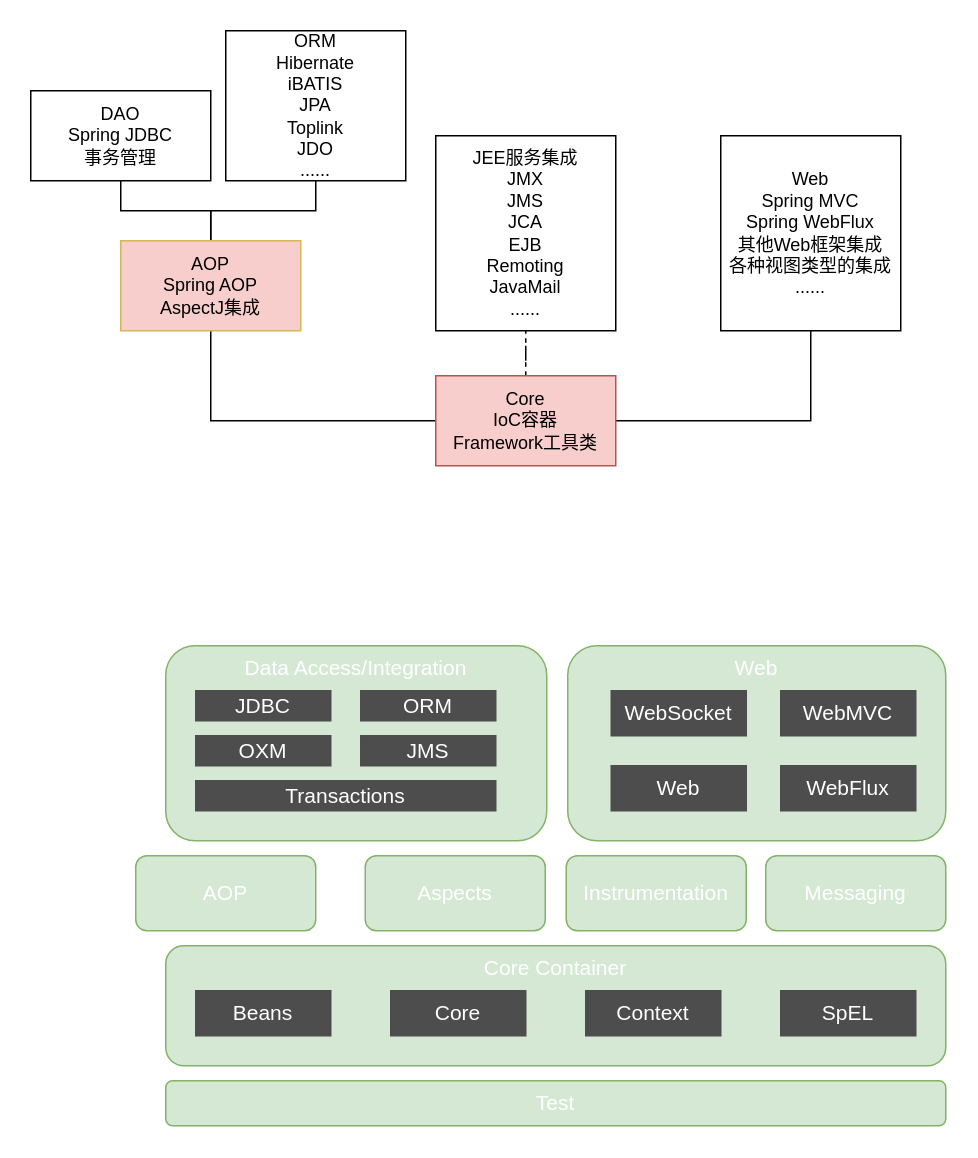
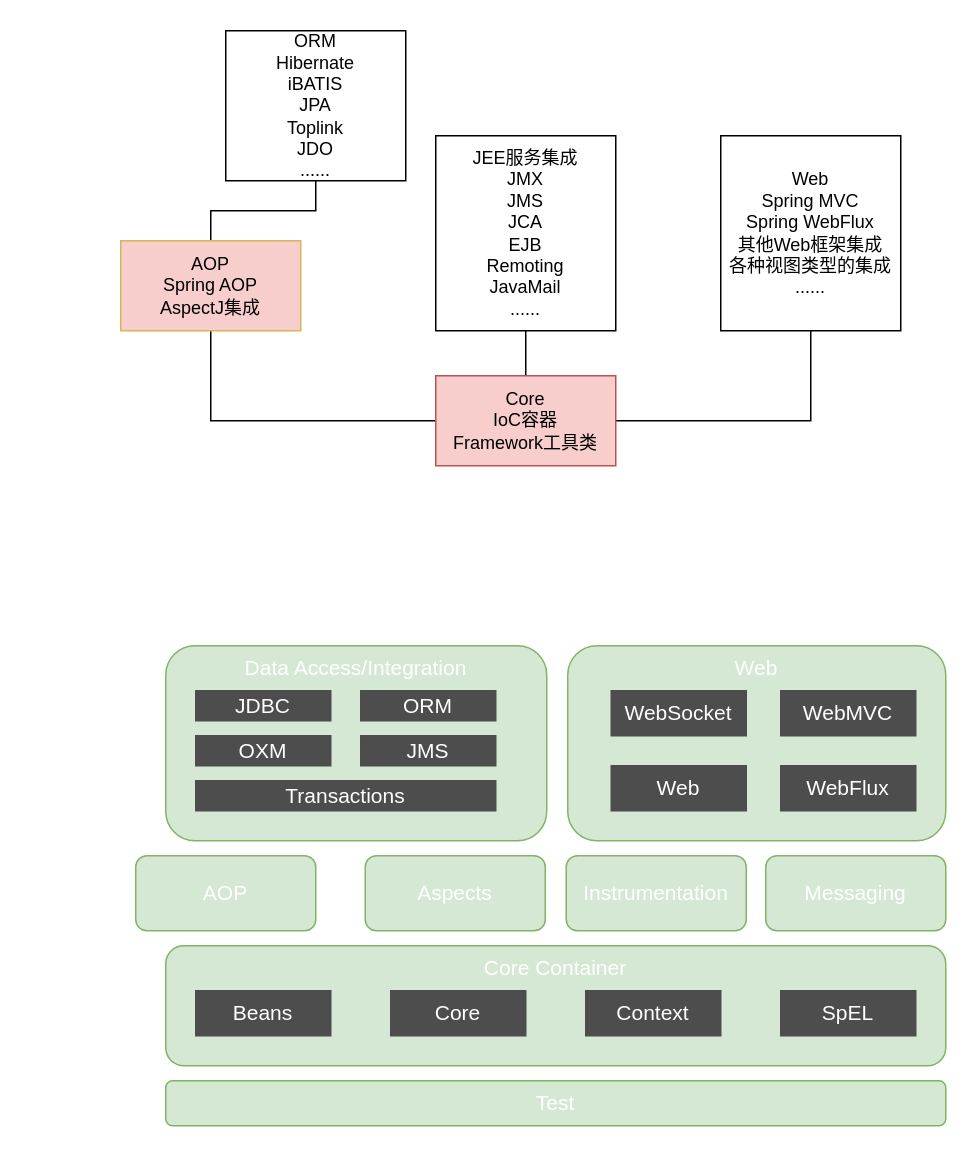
  <mxCell id="0" />
  <mxCell id="1" parent="0" />
- <mxCell id="2" value="" style="edgeStyle=orthogonalEdgeStyle;rounded=0;orthogonalLoop=1;jettySize=auto;html=1;endArrow=none;endFill=0;dashed=1;" edge="1" parent="1" source="5" target="6"><mxGeometry relative="1" as="geometry" /></mxCell>
+ <mxCell id="2" value="" style="edgeStyle=orthogonalEdgeStyle;rounded=0;orthogonalLoop=1;jettySize=auto;html=1;endArrow=none;endFill=0;" edge="1" parent="1" source="5" target="6"><mxGeometry relative="1" as="geometry" /></mxCell>
  <mxCell id="3" style="edgeStyle=orthogonalEdgeStyle;rounded=0;orthogonalLoop=1;jettySize=auto;html=1;endArrow=none;endFill=0;" edge="1" parent="1" source="5" target="10"><mxGeometry relative="1" as="geometry" /></mxCell>
  <mxCell id="4" style="edgeStyle=orthogonalEdgeStyle;rounded=0;orthogonalLoop=1;jettySize=auto;html=1;endArrow=none;endFill=0;" edge="1" parent="1" source="5" target="7"><mxGeometry relative="1" as="geometry" /></mxCell>
  <mxCell id="5" value="Core&lt;br&gt;IoC容器&lt;br&gt;Framework工具类" style="rounded=0;whiteSpace=wrap;html=1;fillColor=#f8cecc;strokeColor=#b85450;" vertex="1" parent="1"><mxGeometry x="290" y="250" width="120" height="60" as="geometry" /></mxCell>
  <mxCell id="6" value="JEE服务集成&lt;br&gt;JMX&lt;br&gt;JMS&lt;br&gt;JCA&lt;br&gt;EJB&lt;br&gt;Remoting&lt;br&gt;JavaMail&lt;br&gt;......" style="rounded=0;whiteSpace=wrap;html=1;" vertex="1" parent="1"><mxGeometry x="290" y="90" width="120" height="130" as="geometry" /></mxCell>
  <mxCell id="7" value="Web&lt;br&gt;Spring MVC&lt;br&gt;Spring WebFlux&lt;br&gt;其他Web框架集成&lt;br&gt;各种视图类型的集成&lt;br&gt;......" style="rounded=0;whiteSpace=wrap;html=1;" vertex="1" parent="1"><mxGeometry x="480" y="90" width="120" height="130" as="geometry" /></mxCell>
- <mxCell id="8" style="edgeStyle=orthogonalEdgeStyle;rounded=0;orthogonalLoop=1;jettySize=auto;html=1;endArrow=none;endFill=0;" edge="1" parent="1" source="10" target="11"><mxGeometry relative="1" as="geometry" /></mxCell>
  <mxCell id="9" style="edgeStyle=orthogonalEdgeStyle;rounded=0;orthogonalLoop=1;jettySize=auto;html=1;endArrow=none;endFill=0;" edge="1" parent="1" source="10" target="12"><mxGeometry relative="1" as="geometry" /></mxCell>
  <mxCell id="10" value="AOP&lt;br&gt;Spring AOP&lt;br&gt;AspectJ集成" style="rounded=0;whiteSpace=wrap;html=1;fillColor=#f8cecc;strokeColor=#d6b656;" vertex="1" parent="1"><mxGeometry x="80" y="160" width="120" height="60" as="geometry" /></mxCell>
- <mxCell id="11" value="DAO&lt;br&gt;Spring JDBC&lt;br&gt;事务管理" style="rounded=0;whiteSpace=wrap;html=1;" vertex="1" parent="1"><mxGeometry x="20" y="60" width="120" height="60" as="geometry" /></mxCell>
  <mxCell id="12" value="ORM&lt;br&gt;Hibernate&lt;br&gt;iBATIS&lt;br&gt;JPA&lt;br&gt;Toplink&lt;br&gt;JDO&lt;br&gt;......" style="rounded=0;whiteSpace=wrap;html=1;" vertex="1" parent="1"><mxGeometry x="150" y="20" width="120" height="100" as="geometry" /></mxCell>
  <mxCell id="13" value="Test" style="rounded=1;whiteSpace=wrap;html=1;fillColor=#d5e8d4;strokeColor=#82b366;fontColor=#FFFFFF;fontSize=14;" vertex="1" parent="1"><mxGeometry x="110" y="720" width="520" height="30" as="geometry" /></mxCell>
  <mxCell id="14" value="Core Container" style="rounded=1;whiteSpace=wrap;html=1;fontSize=14;fontColor=#FFFFFF;strokeColor=#82b366;fillColor=#d5e8d4;verticalAlign=top;" vertex="1" parent="1"><mxGeometry x="110" y="630" width="520" height="80" as="geometry" /></mxCell>
  <mxCell id="15" value="AOP" style="text;html=1;strokeColor=#82b366;fillColor=#d5e8d4;align=center;verticalAlign=middle;whiteSpace=wrap;rounded=1;fontSize=14;fontColor=#FFFFFF;" vertex="1" parent="1"><mxGeometry x="90" y="570" width="120" height="50" as="geometry" /></mxCell>
  <mxCell id="16" value="Aspects" style="text;html=1;strokeColor=#82b366;fillColor=#d5e8d4;align=center;verticalAlign=middle;whiteSpace=wrap;rounded=1;fontSize=14;fontColor=#FFFFFF;" vertex="1" parent="1"><mxGeometry x="243" y="570" width="120" height="50" as="geometry" /></mxCell>
  <mxCell id="17" value="Instrumentation" style="text;html=1;strokeColor=#82b366;fillColor=#d5e8d4;align=center;verticalAlign=middle;whiteSpace=wrap;rounded=1;fontSize=14;fontColor=#FFFFFF;" vertex="1" parent="1"><mxGeometry x="377" y="570" width="120" height="50" as="geometry" /></mxCell>
  <mxCell id="18" value="Messaging" style="text;html=1;strokeColor=#82b366;fillColor=#d5e8d4;align=center;verticalAlign=middle;whiteSpace=wrap;rounded=1;fontSize=14;fontColor=#FFFFFF;" vertex="1" parent="1"><mxGeometry x="510" y="570" width="120" height="50" as="geometry" /></mxCell>
  <mxCell id="19" value="Data Access/Integration" style="rounded=1;whiteSpace=wrap;html=1;fontSize=14;fontColor=#FFFFFF;strokeColor=#82b366;fillColor=#d5e8d4;verticalAlign=top;" vertex="1" parent="1"><mxGeometry x="110" y="430" width="254" height="130" as="geometry" /></mxCell>
  <mxCell id="20" value="Web" style="rounded=1;whiteSpace=wrap;html=1;fontSize=14;fontColor=#FFFFFF;strokeColor=#82b366;fillColor=#d5e8d4;verticalAlign=top;" vertex="1" parent="1"><mxGeometry x="378" y="430" width="252" height="130" as="geometry" /></mxCell>
  <mxCell id="21" value="JDBC" style="rounded=0;whiteSpace=wrap;html=1;fontSize=14;fontColor=#FFFFFF;fillColor=#4D4D4D;strokeColor=#4D4D4D;" vertex="1" parent="1"><mxGeometry x="130" y="460" width="90" height="20" as="geometry" /></mxCell>
  <mxCell id="22" value="ORM" style="rounded=0;whiteSpace=wrap;html=1;fontSize=14;fontColor=#FFFFFF;fillColor=#4D4D4D;strokeColor=#4D4D4D;" vertex="1" parent="1"><mxGeometry x="240" y="460" width="90" height="20" as="geometry" /></mxCell>
  <mxCell id="23" value="OXM" style="rounded=0;whiteSpace=wrap;html=1;fontSize=14;fontColor=#FFFFFF;fillColor=#4D4D4D;strokeColor=#4D4D4D;" vertex="1" parent="1"><mxGeometry x="130" y="490" width="90" height="20" as="geometry" /></mxCell>
  <mxCell id="24" value="JMS" style="rounded=0;whiteSpace=wrap;html=1;fontSize=14;fontColor=#FFFFFF;fillColor=#4D4D4D;strokeColor=#4D4D4D;" vertex="1" parent="1"><mxGeometry x="240" y="490" width="90" height="20" as="geometry" /></mxCell>
  <mxCell id="25" value="Transactions" style="rounded=0;whiteSpace=wrap;html=1;fontSize=14;fontColor=#FFFFFF;fillColor=#4D4D4D;strokeColor=#4D4D4D;" vertex="1" parent="1"><mxGeometry x="130" y="520" width="200" height="20" as="geometry" /></mxCell>
  <mxCell id="26" value="WebSocket" style="rounded=0;whiteSpace=wrap;html=1;fontSize=14;fontColor=#FFFFFF;fillColor=#4D4D4D;strokeColor=#4D4D4D;" vertex="1" parent="1"><mxGeometry x="407" y="460" width="90" height="30" as="geometry" /></mxCell>
  <mxCell id="27" value="WebMVC" style="rounded=0;whiteSpace=wrap;html=1;fontSize=14;fontColor=#FFFFFF;fillColor=#4D4D4D;strokeColor=#4D4D4D;" vertex="1" parent="1"><mxGeometry x="520" y="460" width="90" height="30" as="geometry" /></mxCell>
  <mxCell id="28" value="Web" style="rounded=0;whiteSpace=wrap;html=1;fontSize=14;fontColor=#FFFFFF;fillColor=#4D4D4D;strokeColor=#4D4D4D;" vertex="1" parent="1"><mxGeometry x="407" y="510" width="90" height="30" as="geometry" /></mxCell>
  <mxCell id="29" value="WebFlux" style="rounded=0;whiteSpace=wrap;html=1;fontSize=14;fontColor=#FFFFFF;fillColor=#4D4D4D;strokeColor=#4D4D4D;" vertex="1" parent="1"><mxGeometry x="520" y="510" width="90" height="30" as="geometry" /></mxCell>
  <mxCell id="30" value="Beans" style="rounded=0;whiteSpace=wrap;html=1;fontSize=14;fontColor=#FFFFFF;fillColor=#4D4D4D;strokeColor=#4D4D4D;" vertex="1" parent="1"><mxGeometry x="130" y="660" width="90" height="30" as="geometry" /></mxCell>
  <mxCell id="31" value="Core" style="rounded=0;whiteSpace=wrap;html=1;fontSize=14;fontColor=#FFFFFF;fillColor=#4D4D4D;strokeColor=#4D4D4D;" vertex="1" parent="1"><mxGeometry x="260" y="660" width="90" height="30" as="geometry" /></mxCell>
  <mxCell id="32" value="Context" style="rounded=0;whiteSpace=wrap;html=1;fontSize=14;fontColor=#FFFFFF;fillColor=#4D4D4D;strokeColor=#4D4D4D;" vertex="1" parent="1"><mxGeometry x="390" y="660" width="90" height="30" as="geometry" /></mxCell>
  <mxCell id="33" value="SpEL" style="rounded=0;whiteSpace=wrap;html=1;fontSize=14;fontColor=#FFFFFF;fillColor=#4D4D4D;strokeColor=#4D4D4D;" vertex="1" parent="1"><mxGeometry x="520" y="660" width="90" height="30" as="geometry" /></mxCell>
